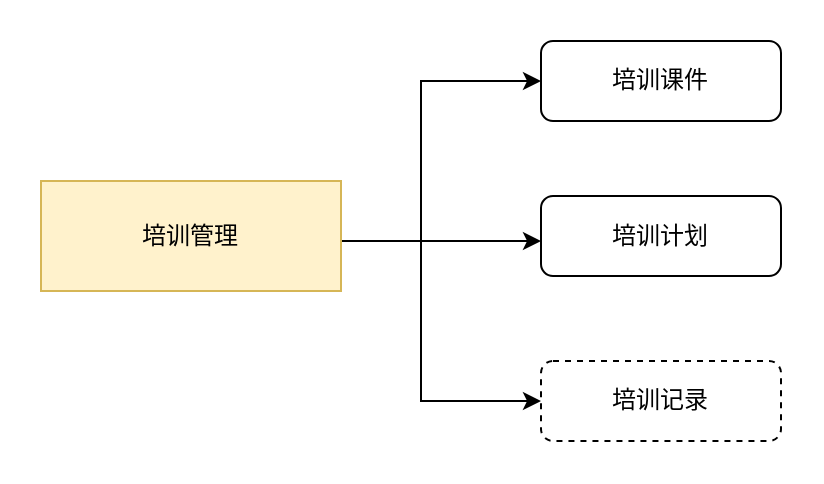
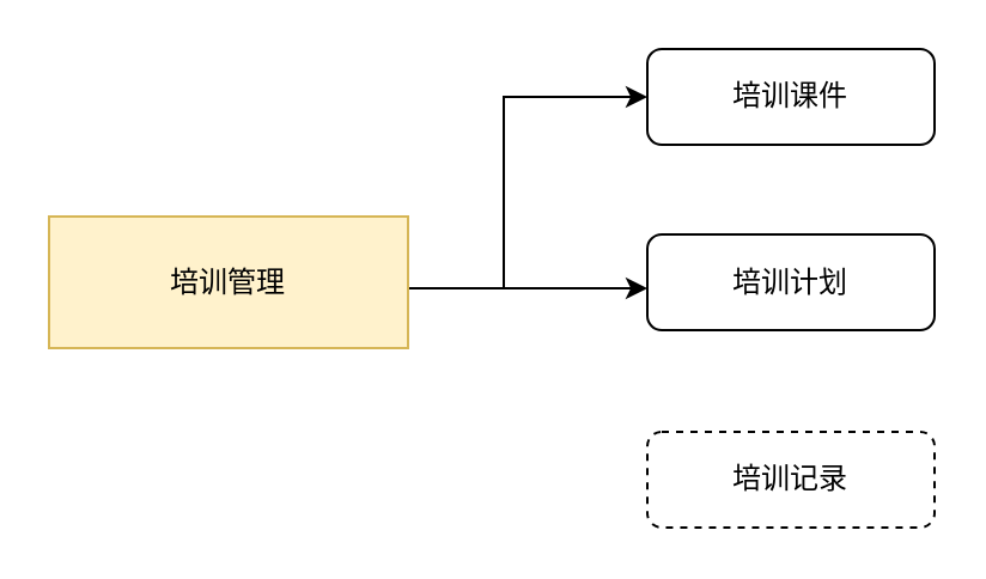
  <mxCell id="0" />
  <mxCell id="1" parent="0" />
  <mxCell id="2" style="edgeStyle=orthogonalEdgeStyle;rounded=0;orthogonalLoop=1;jettySize=auto;html=1;exitX=1;exitY=0.5;exitDx=0;exitDy=0;" edge="1" parent="1"><mxGeometry relative="1" as="geometry"><mxPoint x="160" y="120" as="sourcePoint" /><mxPoint x="270" y="120" as="targetPoint" /></mxGeometry></mxCell>
  <mxCell id="3" style="edgeStyle=orthogonalEdgeStyle;rounded=0;orthogonalLoop=1;jettySize=auto;html=1;exitX=1;exitY=0.5;exitDx=0;exitDy=0;entryX=0;entryY=0.5;entryDx=0;entryDy=0;" edge="1" parent="1" source="5" target="6"><mxGeometry relative="1" as="geometry"><Array as="points"><mxPoint x="160" y="118" /><mxPoint x="160" y="120" /><mxPoint x="210" y="120" /><mxPoint x="210" y="40" /></Array></mxGeometry></mxCell>
- <mxCell id="4" style="edgeStyle=orthogonalEdgeStyle;rounded=0;orthogonalLoop=1;jettySize=auto;html=1;exitX=1;exitY=0.5;exitDx=0;exitDy=0;entryX=0;entryY=0.5;entryDx=0;entryDy=0;" edge="1" parent="1" source="5" target="8"><mxGeometry relative="1" as="geometry"><Array as="points"><mxPoint x="160" y="118" /><mxPoint x="160" y="120" /><mxPoint x="210" y="120" /><mxPoint x="210" y="200" /><mxPoint x="270" y="200" /></Array></mxGeometry></mxCell>
  <mxCell id="5" value="培训管理" style="rounded=0;whiteSpace=wrap;html=1;fillColor=#fff2cc;strokeColor=#d6b656;" vertex="1" parent="1"><mxGeometry x="20" y="90" width="150" height="55" as="geometry" /></mxCell>
  <mxCell id="6" value="培训课件" style="rounded=1;whiteSpace=wrap;html=1;fontSize=12;glass=0;strokeWidth=1;shadow=0;" vertex="1" parent="1"><mxGeometry x="270" y="20" width="120" height="40" as="geometry" /></mxCell>
  <mxCell id="7" value="培训计划" style="rounded=1;whiteSpace=wrap;html=1;fontSize=12;glass=0;strokeWidth=1;shadow=0;" vertex="1" parent="1"><mxGeometry x="270" y="97.5" width="120" height="40" as="geometry" /></mxCell>
  <mxCell id="8" value="培训记录" style="rounded=1;whiteSpace=wrap;html=1;fontSize=12;glass=0;strokeWidth=1;shadow=0;dashed=1;" vertex="1" parent="1"><mxGeometry x="270" y="180" width="120" height="40" as="geometry" /></mxCell>
